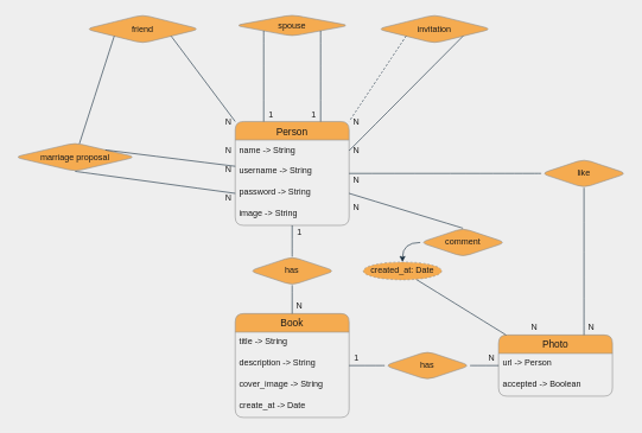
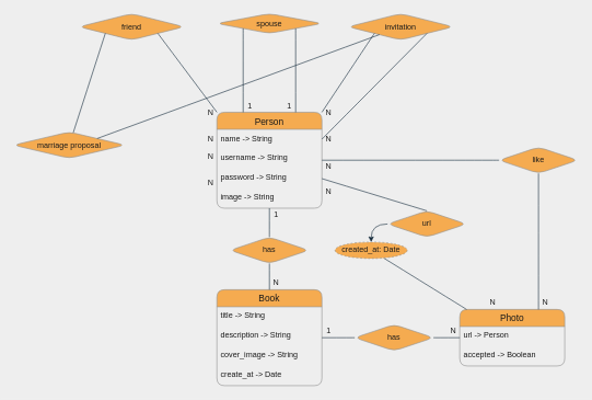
  <mxCell id="0" />
  <mxCell id="1" parent="0" />
  <mxCell id="2" value="Person" style="swimlane;fontStyle=0;childLayout=stackLayout;horizontal=1;startSize=26;horizontalStack=0;resizeParent=1;resizeParentMax=0;resizeLast=0;collapsible=1;marginBottom=0;align=center;fontSize=14;rounded=1;fillColor=#F5AB50;strokeColor=#909090;fontColor=#1A1A1A;" vertex="1" parent="1"><mxGeometry x="330" y="170" width="160" height="146" as="geometry" /></mxCell>
  <mxCell id="3" value="name -&gt; String" style="text;strokeColor=none;fillColor=none;spacingLeft=4;spacingRight=4;overflow=hidden;rotatable=0;points=[[0,0.5],[1,0.5]];portConstraint=eastwest;fontSize=12;rounded=1;fontColor=#1A1A1A;" vertex="1" parent="2"><mxGeometry y="26" width="160" height="30" as="geometry" /></mxCell>
  <mxCell id="4" value="username -&gt; String" style="text;strokeColor=none;fillColor=none;spacingLeft=4;spacingRight=4;overflow=hidden;rotatable=0;points=[[0,0.5],[1,0.5]];portConstraint=eastwest;fontSize=12;rounded=1;fontColor=#1A1A1A;" vertex="1" parent="2"><mxGeometry y="56" width="160" height="30" as="geometry" /></mxCell>
  <mxCell id="5" value="password -&gt; String" style="text;strokeColor=none;fillColor=none;spacingLeft=4;spacingRight=4;overflow=hidden;rotatable=0;points=[[0,0.5],[1,0.5]];portConstraint=eastwest;fontSize=12;rounded=1;fontColor=#1A1A1A;" vertex="1" parent="2"><mxGeometry y="86" width="160" height="30" as="geometry" /></mxCell>
  <mxCell id="6" value="image -&gt; String" style="text;strokeColor=none;fillColor=none;spacingLeft=4;spacingRight=4;overflow=hidden;rotatable=0;points=[[0,0.5],[1,0.5]];portConstraint=eastwest;fontSize=12;rounded=1;fontColor=#1A1A1A;" vertex="1" parent="2"><mxGeometry y="116" width="160" height="30" as="geometry" /></mxCell>
  <mxCell id="7" value="friend" style="shape=rhombus;perimeter=rhombusPerimeter;whiteSpace=wrap;html=1;align=center;rounded=1;fillColor=#F5AB50;strokeColor=#909090;fontColor=#1A1A1A;" vertex="1" parent="1"><mxGeometry x="120" y="20" width="160" height="40" as="geometry" /></mxCell>
  <mxCell id="8" value="" style="endArrow=none;html=1;exitX=0;exitY=1;exitDx=0;exitDy=0;curved=1;strokeColor=#182E3E;fontColor=#1A1A1A;labelBackgroundColor=#EEEEEE;" edge="1" parent="1" source="7" target="52"><mxGeometry relative="1" as="geometry"><mxPoint x="400" y="200" as="sourcePoint" /><mxPoint x="560" y="200" as="targetPoint" /></mxGeometry></mxCell>
  <mxCell id="9" value="" style="endArrow=none;html=1;exitX=1;exitY=1;exitDx=0;exitDy=0;entryX=0;entryY=0;entryDx=0;entryDy=0;curved=1;strokeColor=#182E3E;fontColor=#1A1A1A;labelBackgroundColor=#EEEEEE;" edge="1" parent="1" source="7" target="2"><mxGeometry relative="1" as="geometry"><mxPoint x="380" y="55" as="sourcePoint" /><mxPoint x="380" y="180" as="targetPoint" /></mxGeometry></mxCell>
  <mxCell id="10" value="N" style="text;html=1;align=center;verticalAlign=middle;resizable=0;points=[];autosize=1;strokeColor=none;rounded=1;fontColor=#1A1A1A;" vertex="1" parent="1"><mxGeometry x="310" y="160" width="20" height="20" as="geometry" /></mxCell>
  <mxCell id="11" value="N" style="text;html=1;align=center;verticalAlign=middle;resizable=0;points=[];autosize=1;strokeColor=none;rounded=1;fontColor=#1A1A1A;" vertex="1" parent="1"><mxGeometry x="310" y="200" width="20" height="20" as="geometry" /></mxCell>
  <mxCell id="12" value="spouse" style="shape=rhombus;perimeter=rhombusPerimeter;whiteSpace=wrap;html=1;align=center;rounded=1;fillColor=#F5AB50;strokeColor=#909090;fontColor=#1A1A1A;" vertex="1" parent="1"><mxGeometry x="330" y="20" width="160" height="30" as="geometry" /></mxCell>
  <mxCell id="13" value="" style="endArrow=none;html=1;entryX=0.25;entryY=0;entryDx=0;entryDy=0;exitX=0;exitY=1;exitDx=0;exitDy=0;curved=1;strokeColor=#182E3E;fontColor=#1A1A1A;labelBackgroundColor=#EEEEEE;" edge="1" parent="1" source="12" target="2"><mxGeometry relative="1" as="geometry"><mxPoint x="460" y="60" as="sourcePoint" /><mxPoint x="380" y="180" as="targetPoint" /></mxGeometry></mxCell>
  <mxCell id="14" value="" style="endArrow=none;html=1;exitX=1;exitY=1;exitDx=0;exitDy=0;entryX=0.75;entryY=0;entryDx=0;entryDy=0;curved=1;strokeColor=#182E3E;fontColor=#1A1A1A;labelBackgroundColor=#EEEEEE;" edge="1" parent="1" source="12" target="2"><mxGeometry relative="1" as="geometry"><mxPoint x="510" y="70" as="sourcePoint" /><mxPoint x="460" y="180" as="targetPoint" /></mxGeometry></mxCell>
  <mxCell id="15" value="1" style="text;html=1;align=center;verticalAlign=middle;resizable=0;points=[];autosize=1;strokeColor=none;rounded=1;fontColor=#1A1A1A;" vertex="1" parent="1"><mxGeometry x="370" y="150" width="20" height="20" as="geometry" /></mxCell>
  <mxCell id="16" value="1" style="text;html=1;align=center;verticalAlign=middle;resizable=0;points=[];autosize=1;strokeColor=none;rounded=1;fontColor=#1A1A1A;" vertex="1" parent="1"><mxGeometry x="430" y="150" width="20" height="20" as="geometry" /></mxCell>
  <mxCell id="17" value="invitation" style="shape=rhombus;perimeter=rhombusPerimeter;whiteSpace=wrap;html=1;align=center;rounded=1;fillColor=#F5AB50;strokeColor=#909090;fontColor=#1A1A1A;" vertex="1" parent="1"><mxGeometry x="530" y="20" width="160" height="40" as="geometry" /></mxCell>
- <mxCell id="18" value="" style="endArrow=none;html=1;exitX=0;exitY=1;exitDx=0;exitDy=0;entryX=1;entryY=0;entryDx=0;entryDy=0;curved=1;strokeColor=#182E3E;fontColor=#1A1A1A;labelBackgroundColor=#EEEEEE;dashed=1;" edge="1" parent="1" source="17" target="2"><mxGeometry relative="1" as="geometry"><mxPoint x="590" y="70" as="sourcePoint" /><mxPoint x="500" y="221" as="targetPoint" /></mxGeometry></mxCell>
+ <mxCell id="18" value="" style="endArrow=none;html=1;exitX=0;exitY=1;exitDx=0;exitDy=0;entryX=1;entryY=0;entryDx=0;entryDy=0;curved=1;strokeColor=#182E3E;fontColor=#1A1A1A;labelBackgroundColor=#EEEEEE;" edge="1" parent="1" source="17" target="2"><mxGeometry relative="1" as="geometry"><mxPoint x="590" y="70" as="sourcePoint" /><mxPoint x="500" y="221" as="targetPoint" /></mxGeometry></mxCell>
  <mxCell id="19" value="" style="endArrow=none;html=1;exitX=1;exitY=1;exitDx=0;exitDy=0;entryX=1;entryY=0.5;entryDx=0;entryDy=0;curved=1;strokeColor=#182E3E;fontColor=#1A1A1A;labelBackgroundColor=#EEEEEE;" edge="1" parent="1" source="17" target="3"><mxGeometry relative="1" as="geometry"><mxPoint x="600" y="80" as="sourcePoint" /><mxPoint x="500" y="251" as="targetPoint" /></mxGeometry></mxCell>
  <mxCell id="20" value="N" style="text;html=1;align=center;verticalAlign=middle;resizable=0;points=[];autosize=1;strokeColor=none;rounded=1;fontColor=#1A1A1A;" vertex="1" parent="1"><mxGeometry x="490" y="160" width="20" height="20" as="geometry" /></mxCell>
  <mxCell id="21" value="N" style="text;html=1;align=center;verticalAlign=middle;resizable=0;points=[];autosize=1;strokeColor=none;rounded=1;fontColor=#1A1A1A;" vertex="1" parent="1"><mxGeometry x="490" y="200" width="20" height="20" as="geometry" /></mxCell>
  <mxCell id="22" value="Book" style="swimlane;fontStyle=0;childLayout=stackLayout;horizontal=1;startSize=26;horizontalStack=0;resizeParent=1;resizeParentMax=0;resizeLast=0;collapsible=1;marginBottom=0;align=center;fontSize=14;rounded=1;fillColor=#F5AB50;strokeColor=#909090;fontColor=#1A1A1A;" vertex="1" parent="1"><mxGeometry x="330" y="440" width="160" height="146" as="geometry" /></mxCell>
  <mxCell id="23" value="title -&gt; String" style="text;strokeColor=none;fillColor=none;spacingLeft=4;spacingRight=4;overflow=hidden;rotatable=0;points=[[0,0.5],[1,0.5]];portConstraint=eastwest;fontSize=12;rounded=1;fontColor=#1A1A1A;" vertex="1" parent="22"><mxGeometry y="26" width="160" height="30" as="geometry" /></mxCell>
  <mxCell id="24" value="description -&gt; String" style="text;strokeColor=none;fillColor=none;spacingLeft=4;spacingRight=4;overflow=hidden;rotatable=0;points=[[0,0.5],[1,0.5]];portConstraint=eastwest;fontSize=12;rounded=1;fontColor=#1A1A1A;" vertex="1" parent="22"><mxGeometry y="56" width="160" height="30" as="geometry" /></mxCell>
  <mxCell id="25" value="cover_image -&gt; String" style="text;strokeColor=none;fillColor=none;spacingLeft=4;spacingRight=4;overflow=hidden;rotatable=0;points=[[0,0.5],[1,0.5]];portConstraint=eastwest;fontSize=12;rounded=1;fontColor=#1A1A1A;" vertex="1" parent="22"><mxGeometry y="86" width="160" height="30" as="geometry" /></mxCell>
  <mxCell id="26" value="create_at -&gt; Date" style="text;strokeColor=none;fillColor=none;spacingLeft=4;spacingRight=4;overflow=hidden;rotatable=0;points=[[0,0.5],[1,0.5]];portConstraint=eastwest;fontSize=12;rounded=1;fontColor=#1A1A1A;" vertex="1" parent="22"><mxGeometry y="116" width="160" height="30" as="geometry" /></mxCell>
  <mxCell id="27" value="has" style="shape=rhombus;perimeter=rhombusPerimeter;whiteSpace=wrap;html=1;align=center;rounded=1;fillColor=#F5AB50;strokeColor=#909090;fontColor=#1A1A1A;" vertex="1" parent="1"><mxGeometry x="350" y="360" width="120" height="40" as="geometry" /></mxCell>
  <mxCell id="28" value="" style="endArrow=none;html=1;curved=1;strokeColor=#182E3E;fontColor=#1A1A1A;labelBackgroundColor=#EEEEEE;" edge="1" parent="1" source="27" target="2"><mxGeometry relative="1" as="geometry"><mxPoint x="676.16" y="99.2" as="sourcePoint" /><mxPoint x="500" y="311" as="targetPoint" /></mxGeometry></mxCell>
  <mxCell id="29" value="" style="endArrow=none;html=1;curved=1;strokeColor=#182E3E;fontColor=#1A1A1A;labelBackgroundColor=#EEEEEE;" edge="1" parent="1" source="27" target="22"><mxGeometry relative="1" as="geometry"><mxPoint x="420" y="370" as="sourcePoint" /><mxPoint x="420" y="326" as="targetPoint" /></mxGeometry></mxCell>
  <mxCell id="30" value="N" style="text;html=1;align=center;verticalAlign=middle;resizable=0;points=[];autosize=1;strokeColor=none;rounded=1;fontColor=#1A1A1A;" vertex="1" parent="1"><mxGeometry x="410" y="420" width="20" height="20" as="geometry" /></mxCell>
  <mxCell id="31" value="1" style="text;html=1;align=center;verticalAlign=middle;resizable=0;points=[];autosize=1;strokeColor=none;rounded=1;fontColor=#1A1A1A;" vertex="1" parent="1"><mxGeometry x="410" y="316" width="20" height="20" as="geometry" /></mxCell>
  <mxCell id="32" value="Photo" style="swimlane;fontStyle=0;childLayout=stackLayout;horizontal=1;startSize=26;horizontalStack=0;resizeParent=1;resizeParentMax=0;resizeLast=0;collapsible=1;marginBottom=0;align=center;fontSize=14;rounded=1;fillColor=#F5AB50;strokeColor=#909090;fontColor=#1A1A1A;" vertex="1" parent="1"><mxGeometry x="700" y="470" width="160" height="86" as="geometry" /></mxCell>
  <mxCell id="33" value="url -&gt; Person" style="text;strokeColor=none;fillColor=none;spacingLeft=4;spacingRight=4;overflow=hidden;rotatable=0;points=[[0,0.5],[1,0.5]];portConstraint=eastwest;fontSize=12;rounded=1;fontColor=#1A1A1A;" vertex="1" parent="32"><mxGeometry y="26" width="160" height="30" as="geometry" /></mxCell>
  <mxCell id="34" value="accepted -&gt; Boolean" style="text;strokeColor=none;fillColor=none;spacingLeft=4;spacingRight=4;overflow=hidden;rotatable=0;points=[[0,0.5],[1,0.5]];portConstraint=eastwest;fontSize=12;rounded=1;fontColor=#1A1A1A;" vertex="1" parent="32"><mxGeometry y="56" width="160" height="30" as="geometry" /></mxCell>
  <mxCell id="35" value="has" style="shape=rhombus;perimeter=rhombusPerimeter;whiteSpace=wrap;html=1;align=center;rounded=1;fillColor=#F5AB50;strokeColor=#909090;fontColor=#1A1A1A;" vertex="1" parent="1"><mxGeometry x="540" y="493" width="120" height="40" as="geometry" /></mxCell>
  <mxCell id="36" value="" style="endArrow=none;html=1;curved=1;strokeColor=#182E3E;fontColor=#1A1A1A;labelBackgroundColor=#EEEEEE;" edge="1" parent="1" source="35" target="22"><mxGeometry relative="1" as="geometry"><mxPoint x="420" y="410" as="sourcePoint" /><mxPoint x="420" y="450" as="targetPoint" /></mxGeometry></mxCell>
  <mxCell id="37" value="" style="endArrow=none;html=1;curved=1;strokeColor=#182E3E;fontColor=#1A1A1A;labelBackgroundColor=#EEEEEE;" edge="1" parent="1" source="35" target="32"><mxGeometry relative="1" as="geometry"><mxPoint x="540" y="523" as="sourcePoint" /><mxPoint x="500" y="523" as="targetPoint" /></mxGeometry></mxCell>
  <mxCell id="38" value="N" style="text;html=1;align=center;verticalAlign=middle;resizable=0;points=[];autosize=1;strokeColor=none;rounded=1;fontColor=#1A1A1A;" vertex="1" parent="1"><mxGeometry x="680" y="493" width="20" height="20" as="geometry" /></mxCell>
  <mxCell id="39" value="1" style="text;html=1;align=center;verticalAlign=middle;resizable=0;points=[];autosize=1;strokeColor=none;rounded=1;fontColor=#1A1A1A;" vertex="1" parent="1"><mxGeometry x="490" y="493" width="20" height="20" as="geometry" /></mxCell>
  <mxCell id="40" value="like" style="shape=rhombus;perimeter=rhombusPerimeter;whiteSpace=wrap;html=1;align=center;rounded=1;fillColor=#F5AB50;strokeColor=#909090;fontColor=#1A1A1A;" vertex="1" parent="1"><mxGeometry x="760" y="223" width="120" height="40" as="geometry" /></mxCell>
  <mxCell id="41" value="" style="endArrow=none;html=1;curved=1;strokeColor=#182E3E;fontColor=#1A1A1A;labelBackgroundColor=#EEEEEE;" edge="1" parent="1" source="40" target="2"><mxGeometry relative="1" as="geometry"><mxPoint x="550" y="523" as="sourcePoint" /><mxPoint x="500" y="523" as="targetPoint" /></mxGeometry></mxCell>
  <mxCell id="42" value="" style="endArrow=none;html=1;exitX=0.75;exitY=0;exitDx=0;exitDy=0;curved=1;strokeColor=#182E3E;fontColor=#1A1A1A;labelBackgroundColor=#EEEEEE;" edge="1" parent="1" source="32" target="40"><mxGeometry relative="1" as="geometry"><mxPoint x="690" y="324" as="sourcePoint" /><mxPoint x="640" y="324" as="targetPoint" /></mxGeometry></mxCell>
  <mxCell id="43" value="N" style="text;html=1;align=center;verticalAlign=middle;resizable=0;points=[];autosize=1;strokeColor=none;rounded=1;fontColor=#1A1A1A;" vertex="1" parent="1"><mxGeometry x="490" y="243" width="20" height="20" as="geometry" /></mxCell>
  <mxCell id="44" value="N" style="text;html=1;align=center;verticalAlign=middle;resizable=0;points=[];autosize=1;strokeColor=none;rounded=1;fontColor=#1A1A1A;" vertex="1" parent="1"><mxGeometry x="820" y="450" width="20" height="20" as="geometry" /></mxCell>
  <mxCell id="45" value="" style="edgeStyle=orthogonalEdgeStyle;orthogonalLoop=1;jettySize=auto;html=1;exitX=0;exitY=0.5;exitDx=0;exitDy=0;curved=1;strokeColor=#182E3E;fontColor=#1A1A1A;labelBackgroundColor=#EEEEEE;" edge="1" parent="1" source="46" target="51"><mxGeometry relative="1" as="geometry" /></mxCell>
- <mxCell id="46" value="comment" style="shape=rhombus;perimeter=rhombusPerimeter;whiteSpace=wrap;html=1;align=center;rounded=1;fillColor=#F5AB50;strokeColor=#909090;fontColor=#1A1A1A;" vertex="1" parent="1"><mxGeometry x="590" y="320" width="120" height="40" as="geometry" /></mxCell>
+ <mxCell id="46" value="url" style="shape=rhombus;perimeter=rhombusPerimeter;whiteSpace=wrap;html=1;align=center;rounded=1;fillColor=#F5AB50;strokeColor=#909090;fontColor=#1A1A1A;" vertex="1" parent="1"><mxGeometry x="590" y="320" width="120" height="40" as="geometry" /></mxCell>
  <mxCell id="47" value="" style="endArrow=none;html=1;entryX=1;entryY=0.5;entryDx=0;entryDy=0;exitX=0.5;exitY=0;exitDx=0;exitDy=0;curved=1;strokeColor=#182E3E;fontColor=#1A1A1A;labelBackgroundColor=#EEEEEE;" edge="1" parent="1" source="46" target="5"><mxGeometry relative="1" as="geometry"><mxPoint x="770" y="253" as="sourcePoint" /><mxPoint x="500" y="253" as="targetPoint" /></mxGeometry></mxCell>
  <mxCell id="48" value="" style="endArrow=none;html=1;curved=1;strokeColor=#182E3E;fontColor=#1A1A1A;labelBackgroundColor=#EEEEEE;" edge="1" parent="1" source="32" target="51"><mxGeometry relative="1" as="geometry"><mxPoint x="730" y="315" as="sourcePoint" /><mxPoint x="780" y="330" as="targetPoint" /></mxGeometry></mxCell>
  <mxCell id="49" value="N" style="text;html=1;align=center;verticalAlign=middle;resizable=0;points=[];autosize=1;strokeColor=none;rounded=1;fontColor=#1A1A1A;" vertex="1" parent="1"><mxGeometry x="490" y="280" width="20" height="20" as="geometry" /></mxCell>
  <mxCell id="50" value="N" style="text;html=1;align=center;verticalAlign=middle;resizable=0;points=[];autosize=1;strokeColor=none;rounded=1;fontColor=#1A1A1A;" vertex="1" parent="1"><mxGeometry x="740" y="450" width="20" height="20" as="geometry" /></mxCell>
  <mxCell id="51" value="created_at: Date" style="ellipse;whiteSpace=wrap;html=1;align=center;rounded=1;fillColor=#F5AB50;strokeColor=#909090;fontColor=#1A1A1A;dashed=1;" vertex="1" parent="1"><mxGeometry x="510" y="367.5" width="110" height="25" as="geometry" /></mxCell>
  <mxCell id="52" value="marriage proposal" style="shape=rhombus;perimeter=rhombusPerimeter;whiteSpace=wrap;html=1;align=center;rounded=1;fillColor=#F5AB50;strokeColor=#909090;fontColor=#1A1A1A;" vertex="1" parent="1"><mxGeometry x="20" y="200" width="170" height="40" as="geometry" /></mxCell>
- <mxCell id="53" value="" style="endArrow=none;html=1;exitX=1;exitY=0;exitDx=0;exitDy=0;curved=1;strokeColor=#182E3E;fontColor=#1A1A1A;labelBackgroundColor=#EEEEEE;" edge="1" parent="1" source="52" target="2"><mxGeometry relative="1" as="geometry"><mxPoint x="115" y="129.5" as="sourcePoint" /><mxPoint x="285" y="290.5" as="targetPoint" /></mxGeometry></mxCell>
- <mxCell id="54" value="" style="endArrow=none;html=1;curved=1;strokeColor=#182E3E;fontColor=#1A1A1A;labelBackgroundColor=#EEEEEE;entryX=0;entryY=0.5;entryDx=0;entryDy=0;exitX=0.5;exitY=1;exitDx=0;exitDy=0;" edge="1" parent="1" source="52" target="5"><mxGeometry relative="1" as="geometry"><mxPoint x="115" y="268" as="sourcePoint" /><mxPoint x="340" y="256.934" as="targetPoint" /></mxGeometry></mxCell>
+ <mxCell id="53" value="" style="endArrow=none;html=1;exitX=1;exitY=0;exitDx=0;exitDy=0;curved=1;strokeColor=#182E3E;fontColor=#1A1A1A;labelBackgroundColor=#EEEEEE;" edge="1" parent="1" source="52" target="17"><mxGeometry relative="1" as="geometry"><mxPoint x="115" y="129.5" as="sourcePoint" /><mxPoint x="285" y="290.5" as="targetPoint" /></mxGeometry></mxCell>
  <mxCell id="55" value="N" style="text;html=1;align=center;verticalAlign=middle;resizable=0;points=[];autosize=1;strokeColor=none;fontColor=#1A1A1A;" vertex="1" parent="1"><mxGeometry x="310" y="228" width="20" height="20" as="geometry" /></mxCell>
  <mxCell id="56" value="N" style="text;html=1;align=center;verticalAlign=middle;resizable=0;points=[];autosize=1;strokeColor=none;fontColor=#1A1A1A;" vertex="1" parent="1"><mxGeometry x="310" y="268" width="20" height="20" as="geometry" /></mxCell>
